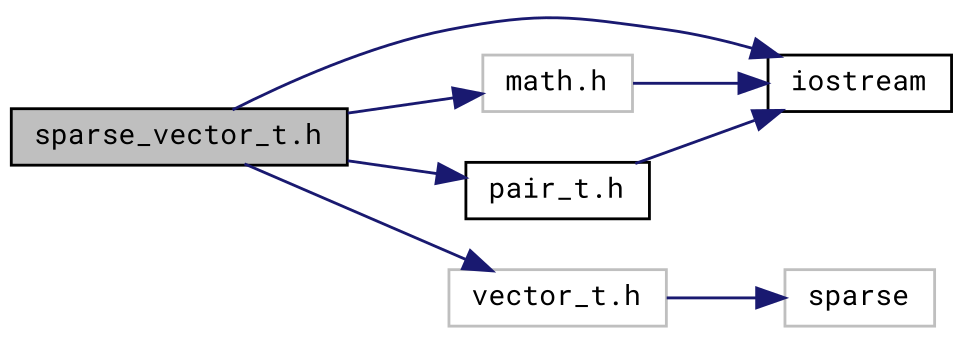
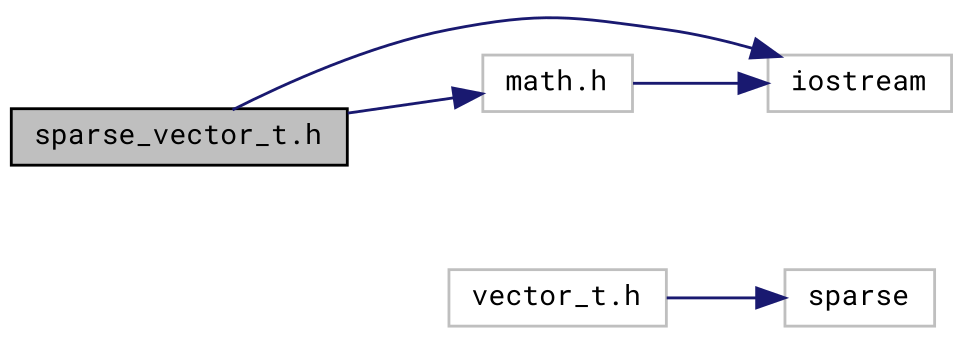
  digraph {
    fontname="Roboto Mono"
    rankdir=LR
    node [color=grey75 fillcolor=white fontname="Roboto Mono" fontsize=10 shape=record style=filled]
    edge [color=midnightblue fontname="Roboto Mono" fontsize=10 labelfontname=Helvetica labelfontsize=10 style=solid]
    n1 [color=black fillcolor=grey75 fontcolor=black height=0.2 label="sparse_vector_t.h" width=0.4]
-   n2 [color=black height=0.2 label=iostream width=0.4]
+   n2 [height=0.2 label=iostream width=0.4]
    n3 [height=0.2 label="math.h" width=0.4]
    n4 [height=0.2 label="vector_t.h" width=0.4]
-   n5 [color=black height=0.2 label="pair_t.h" width=0.4]
    n6 [height=0.2 label=sparse width=0.4]
    n1 -> n2
    n1 -> n3
-   n1 -> n4
-   n1 -> n5
    n3 -> n2
    n4 -> n6
-   n5 -> n2
  }
